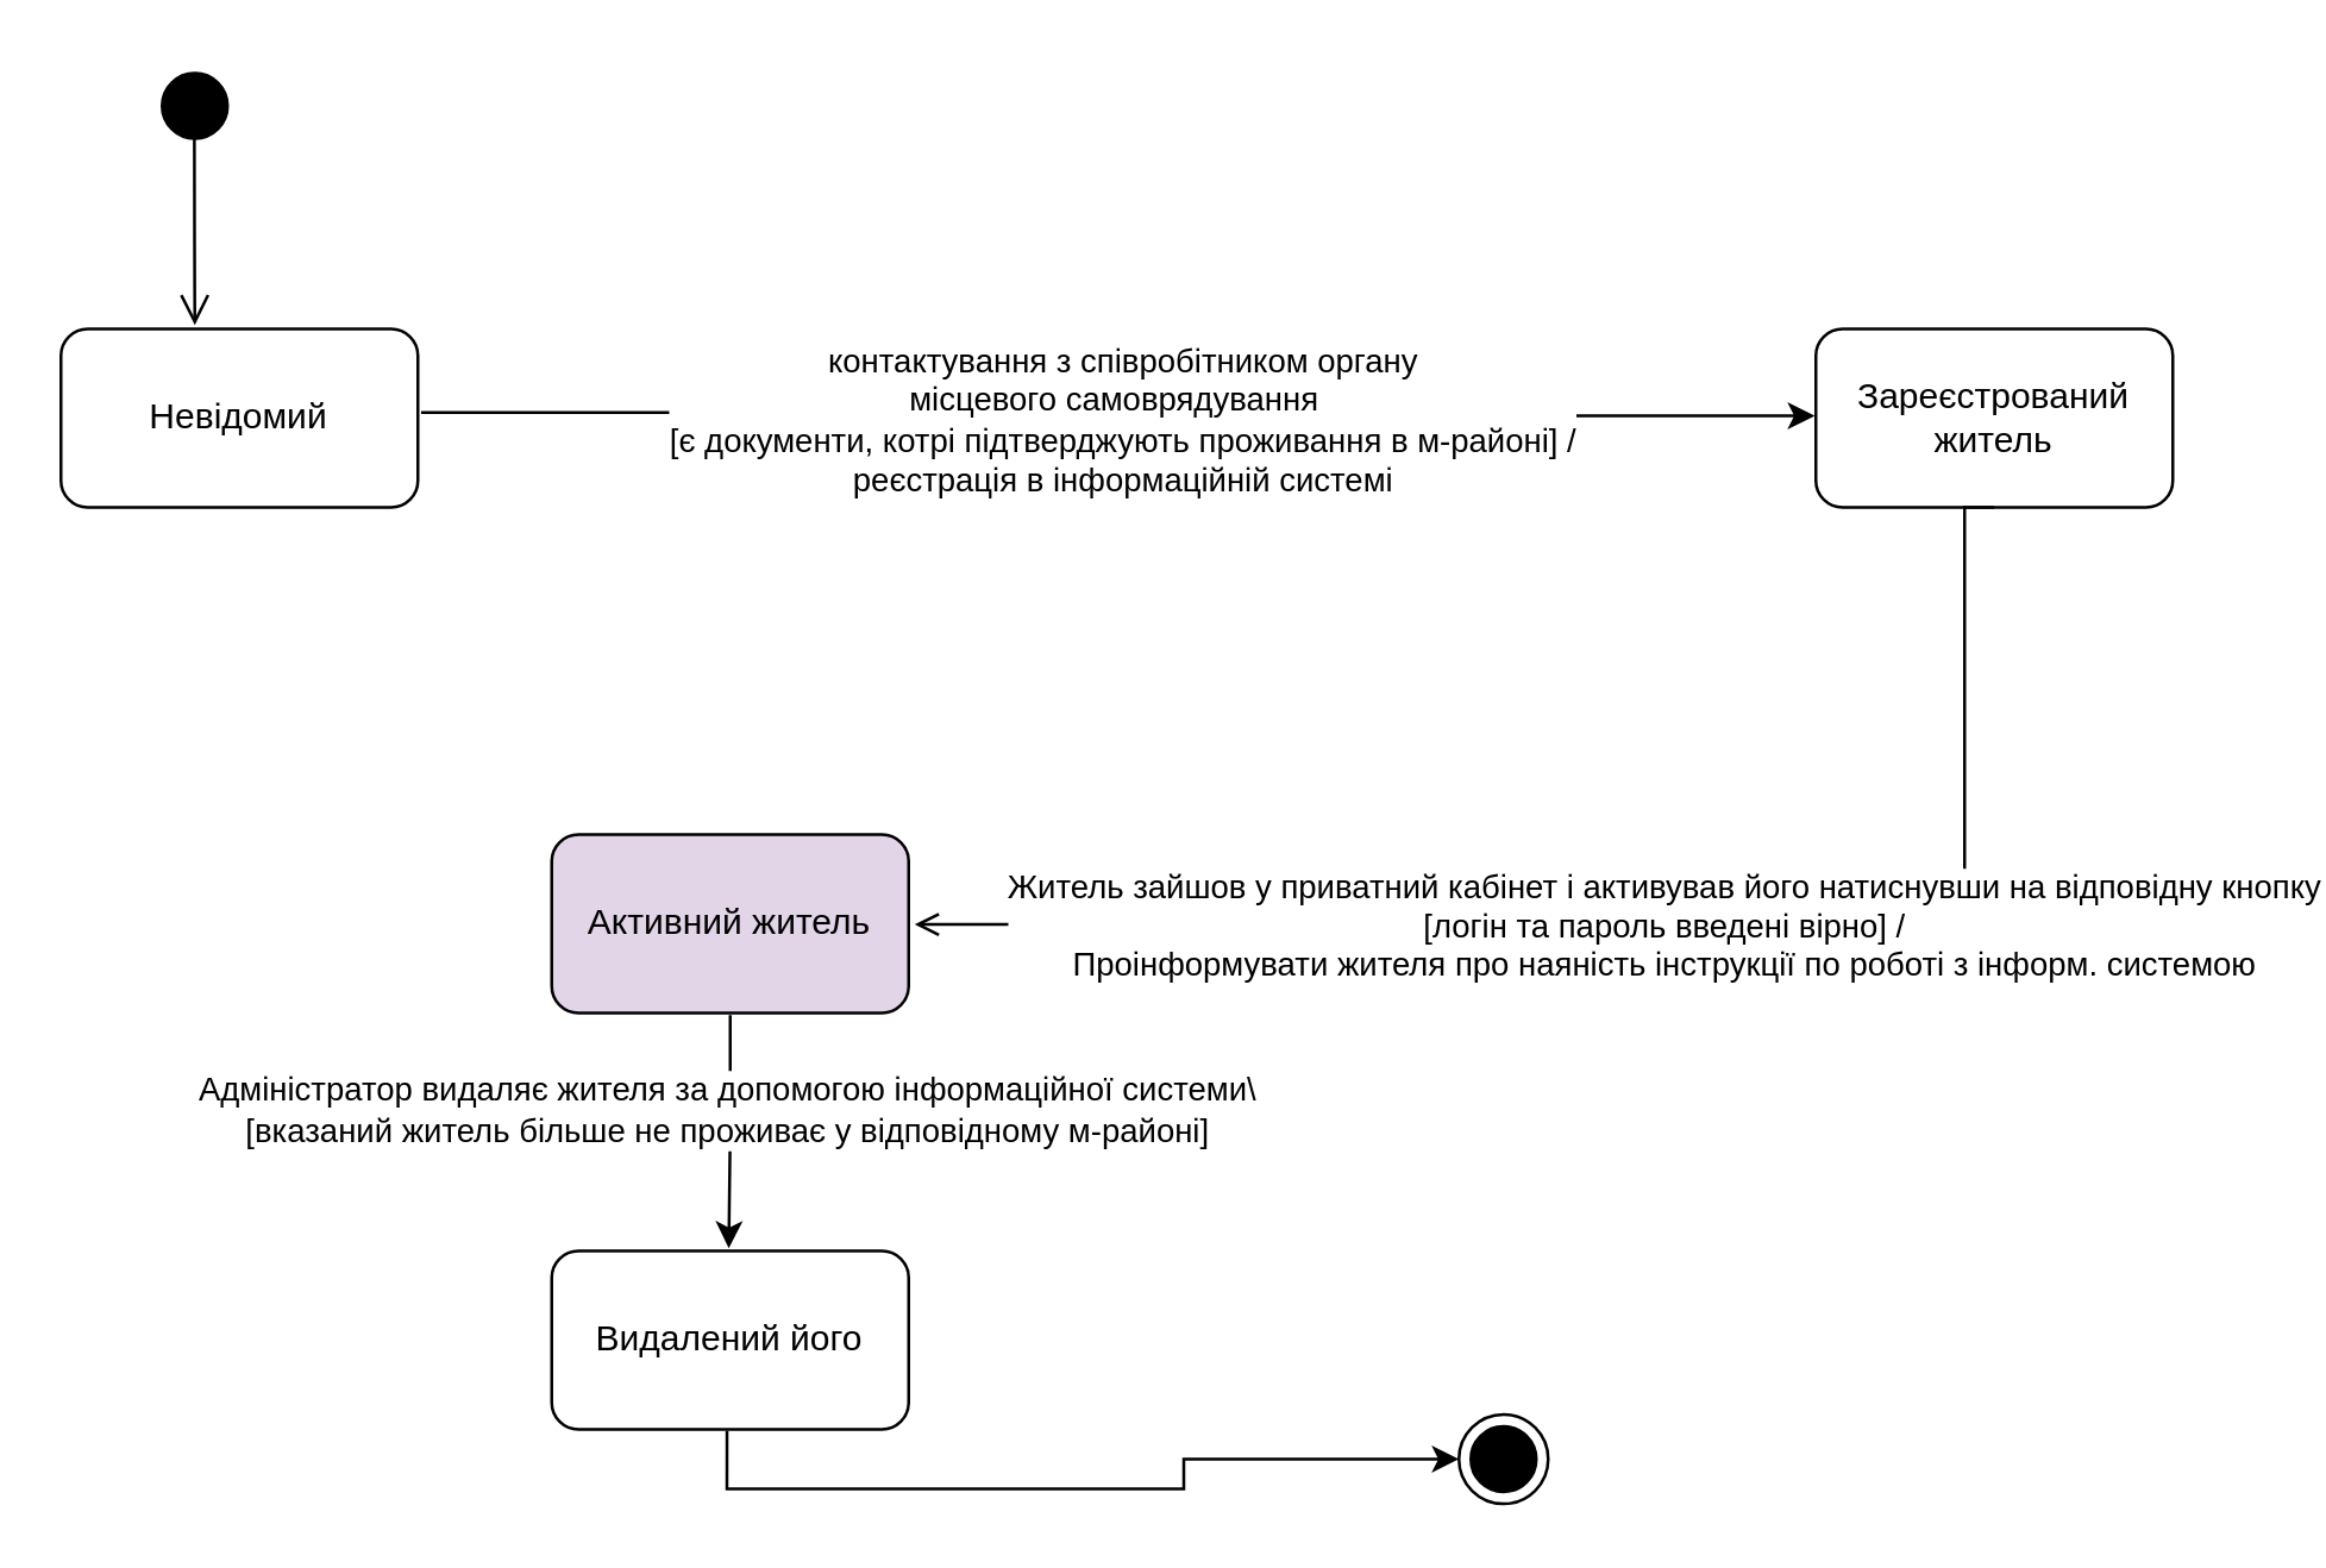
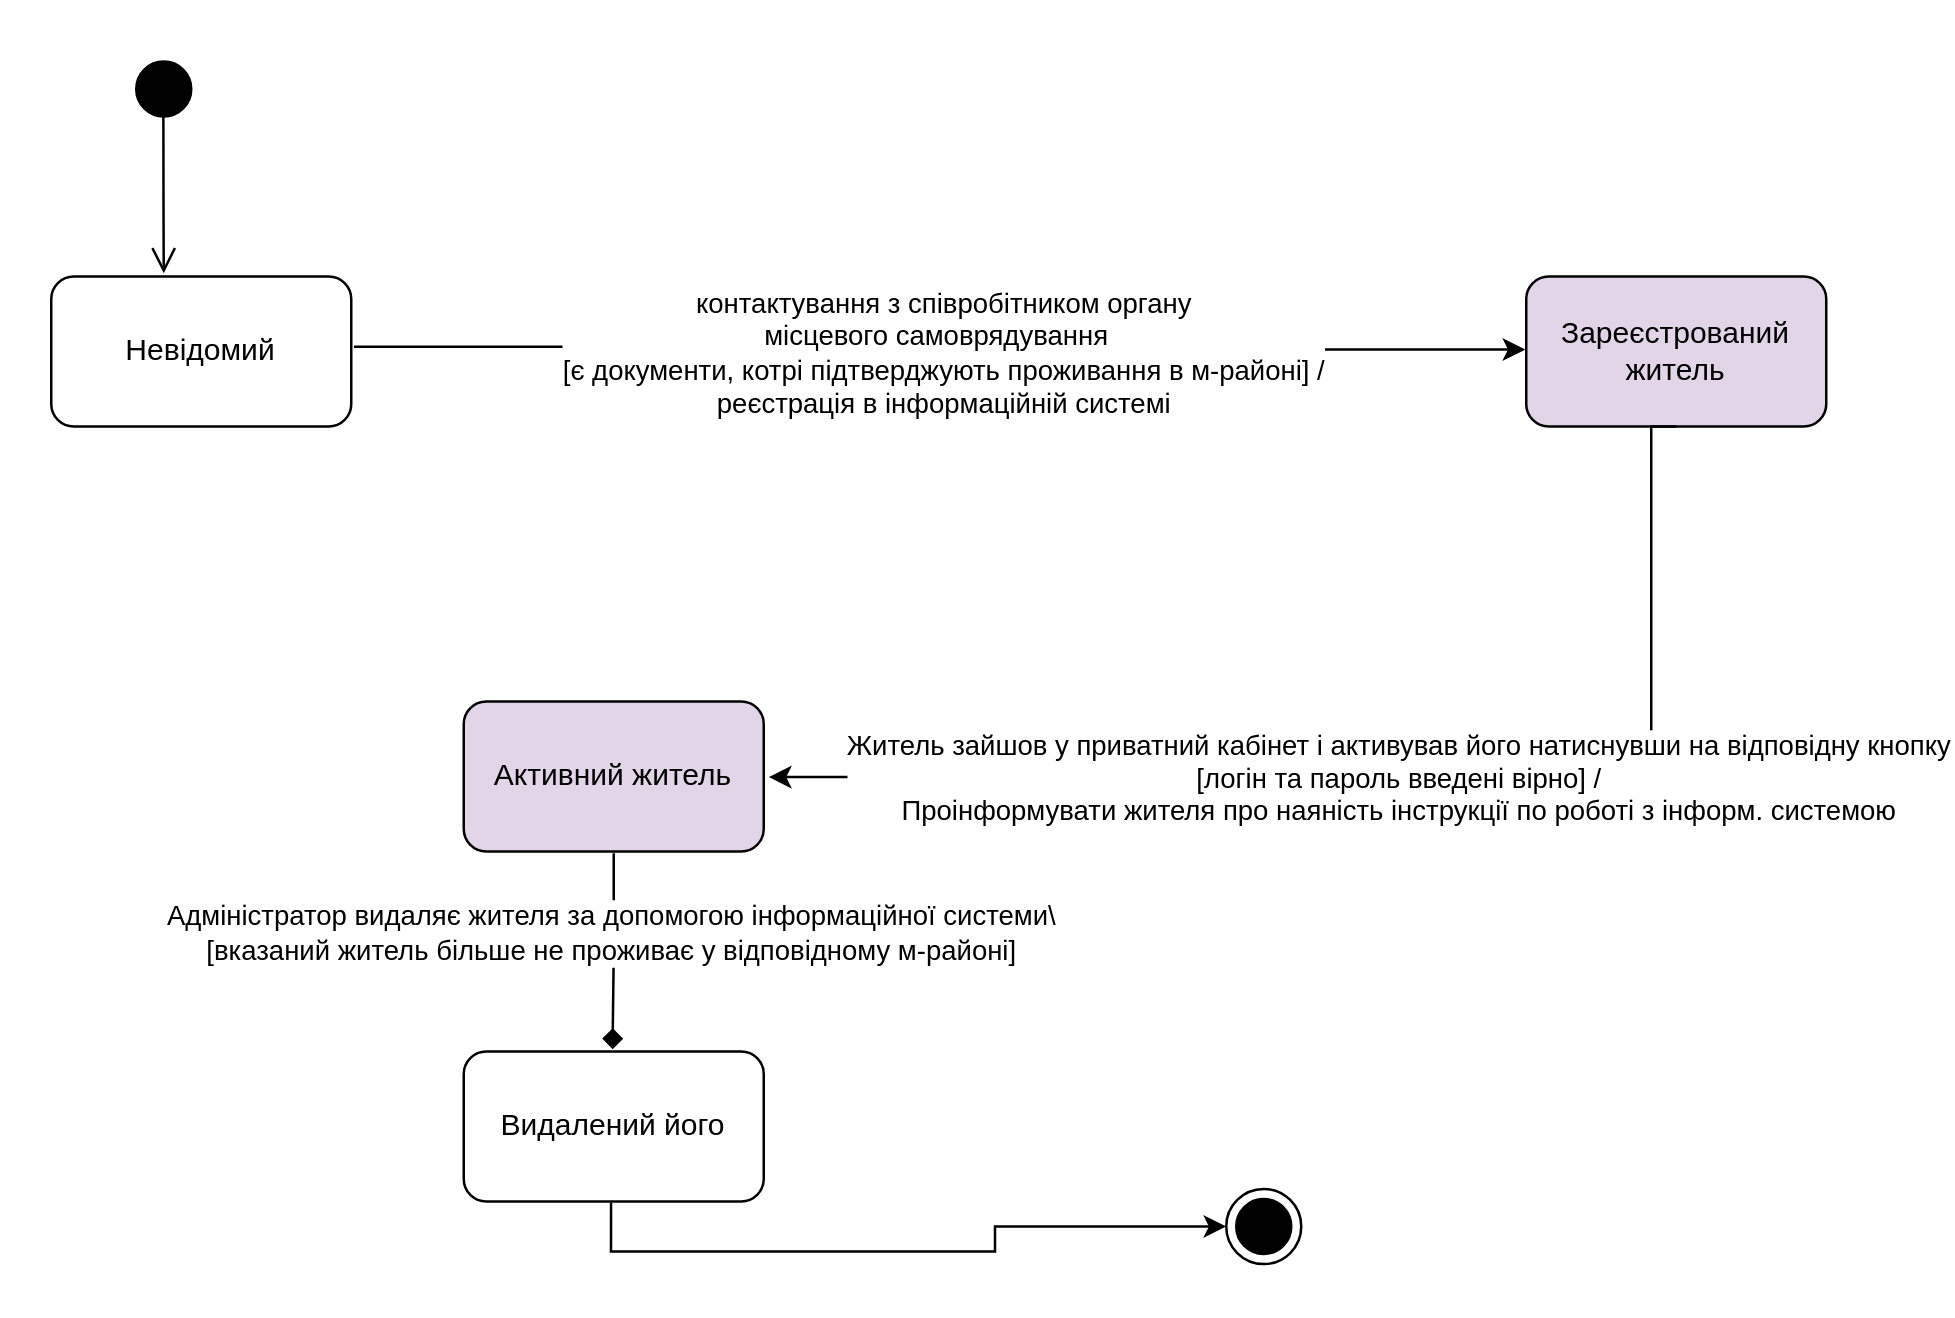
  <mxCell id="0" />
  <mxCell id="1" parent="0" />
  <mxCell id="2" style="edgeStyle=orthogonalEdgeStyle;rounded=0;orthogonalLoop=1;jettySize=auto;html=1;entryX=-0.003;entryY=0.487;entryDx=0;entryDy=0;entryPerimeter=0;exitX=1.009;exitY=0.468;exitDx=0;exitDy=0;exitPerimeter=0;" parent="1" source="4" target="5" edge="1"><mxGeometry relative="1" as="geometry" /></mxCell>
  <mxCell id="3" value="контактування з співробітником органу &lt;br&gt;місцевого самоврядування &amp;nbsp;&lt;br&gt;[є документи, котрі підтверджують проживання в м-районі] /&lt;br&gt;реєстрація в інформаційній системі" style="edgeLabel;html=1;align=center;verticalAlign=middle;resizable=0;points=[];" parent="2" vertex="1" connectable="0"><mxGeometry x="-0.592" y="-1" relative="1" as="geometry"><mxPoint x="139" y="1" as="offset" /></mxGeometry></mxCell>
  <mxCell id="4" value="Невідомий&lt;span style=&quot;color: rgba(0, 0, 0, 0); font-family: monospace; font-size: 0px; text-align: start;&quot;&gt;%3CmxGraphModel%3E%3Croot%3E%3CmxCell%20id%3D%220%22%2F%3E%3CmxCell%20id%3D%221%22%20parent%3D%220%22%2F%3E%3CmxCell%20id%3D%222%22%20style%3D%22edgeStyle%3DorthogonalEdgeStyle%3Brounded%3D0%3BorthogonalLoop%3D1%3BjettySize%3Dauto%3Bhtml%3D1%3BexitX%3D-0.013%3BexitY%3D0.433%3BexitDx%3D0%3BexitDy%3D0%3BentryX%3D0.992%3BentryY%3D0.533%3BentryDx%3D0%3BentryDy%3D0%3BentryPerimeter%3D0%3BfontFamily%3DHelvetica%3BfontSize%3D12%3BfontColor%3Drgb(0%2C%200%2C%200)%3BexitPerimeter%3D0%3B%22%20edge%3D%221%22%20parent%3D%221%22%3E%3CmxGeometry%20relative%3D%221%22%20as%3D%22geometry%22%3E%3CmxPoint%20x%3D%22388.83%22%20y%3D%22457.32%22%20as%3D%22sourcePoint%22%2F%3E%3CmxPoint%20x%3D%22339.04%22%20y%3D%22461.98%22%20as%3D%22targetPoint%22%2F%3E%3C%2FmxGeometry%3E%3C%2FmxCell%3E%3C%2Froot%3E%3C%2FmxGraphModel%3E&lt;/span&gt;" style="rounded=1;whiteSpace=wrap;html=1;" parent="1" vertex="1"><mxGeometry x="20" y="110" width="120" height="60" as="geometry" /></mxCell>
- <mxCell id="5" value="Зареєстрований житель" style="rounded=1;whiteSpace=wrap;html=1;" parent="1" vertex="1"><mxGeometry x="610" y="110" width="120" height="60" as="geometry" /></mxCell>
- <mxCell id="6" style="edgeStyle=orthogonalEdgeStyle;rounded=0;orthogonalLoop=1;jettySize=auto;html=1;entryX=1.017;entryY=0.504;entryDx=0;entryDy=0;entryPerimeter=0;strokeColor=#000000;exitX=0.5;exitY=1;exitDx=0;exitDy=0;endArrow=open;" parent="1" source="5" target="10" edge="1"><mxGeometry relative="1" as="geometry"><mxPoint x="710" y="310" as="sourcePoint" /><Array as="points"><mxPoint x="660" y="170" /><mxPoint x="660" y="310" /></Array></mxGeometry></mxCell>
+ <mxCell id="5" value="Зареєстрований житель" style="rounded=1;whiteSpace=wrap;html=1;fillColor=#e1d5e7;" parent="1" vertex="1"><mxGeometry x="610" y="110" width="120" height="60" as="geometry" /></mxCell>
+ <mxCell id="6" style="edgeStyle=orthogonalEdgeStyle;rounded=0;orthogonalLoop=1;jettySize=auto;html=1;entryX=1.017;entryY=0.504;entryDx=0;entryDy=0;entryPerimeter=0;strokeColor=#000000;exitX=0.5;exitY=1;exitDx=0;exitDy=0;" parent="1" source="5" target="10" edge="1"><mxGeometry relative="1" as="geometry"><mxPoint x="710" y="310" as="sourcePoint" /><Array as="points"><mxPoint x="660" y="170" /><mxPoint x="660" y="310" /></Array></mxGeometry></mxCell>
  <mxCell id="7" value="Житель зайшов у приватний кабінет і активував його натиснувши на відповідну кнопку&lt;br&gt;[логін та пароль введені вірно] /&lt;br&gt;Проінформувати жителя про наяність інструкції по роботі з інформ. системою" style="edgeLabel;html=1;align=center;verticalAlign=middle;resizable=0;points=[];" parent="6" vertex="1" connectable="0"><mxGeometry x="0.214" y="-1" relative="1" as="geometry"><mxPoint x="53" y="1" as="offset" /></mxGeometry></mxCell>
- <mxCell id="8" style="edgeStyle=orthogonalEdgeStyle;rounded=0;orthogonalLoop=1;jettySize=auto;html=1;entryX=0.496;entryY=-0.015;entryDx=0;entryDy=0;entryPerimeter=0;strokeColor=#000000;exitX=0.5;exitY=1.011;exitDx=0;exitDy=0;exitPerimeter=0;" parent="1" source="10" target="12" edge="1"><mxGeometry relative="1" as="geometry"><Array as="points" /></mxGeometry></mxCell>
+ <mxCell id="8" style="edgeStyle=orthogonalEdgeStyle;rounded=0;orthogonalLoop=1;jettySize=auto;html=1;entryX=0.496;entryY=-0.015;entryDx=0;entryDy=0;entryPerimeter=0;strokeColor=#000000;exitX=0.5;exitY=1.011;exitDx=0;exitDy=0;exitPerimeter=0;endArrow=diamond;" parent="1" source="10" target="12" edge="1"><mxGeometry relative="1" as="geometry"><Array as="points" /></mxGeometry></mxCell>
  <mxCell id="9" value="Адміністратор видаляє жителя за допомогою інформаційної системи\&lt;br&gt;[вказаний житель більше не проживає у відповідному м-районі]" style="edgeLabel;html=1;align=center;verticalAlign=middle;resizable=0;points=[];" parent="8" vertex="1" connectable="0"><mxGeometry x="-0.185" y="-2" relative="1" as="geometry"><mxPoint as="offset" /></mxGeometry></mxCell>
  <mxCell id="10" value="Активний житель" style="rounded=1;whiteSpace=wrap;html=1;fillColor=#e1d5e7;" parent="1" vertex="1"><mxGeometry x="185" y="280" width="120" height="60" as="geometry" /></mxCell>
  <mxCell id="11" style="edgeStyle=orthogonalEdgeStyle;rounded=0;orthogonalLoop=1;jettySize=auto;html=1;exitX=0.491;exitY=1.009;exitDx=0;exitDy=0;exitPerimeter=0;" parent="1" source="12" target="13" edge="1"><mxGeometry relative="1" as="geometry" /></mxCell>
  <mxCell id="12" value="Видалений його" style="rounded=1;whiteSpace=wrap;html=1;" parent="1" vertex="1"><mxGeometry x="185" y="420" width="120" height="60" as="geometry" /></mxCell>
  <mxCell id="13" value="" style="ellipse;html=1;shape=endState;fillColor=#000000;strokeColor=#000000;" parent="1" vertex="1"><mxGeometry x="490" y="475" width="30" height="30" as="geometry" /></mxCell>
  <mxCell id="14" value="" style="ellipse;html=1;shape=startState;fillColor=#000000;strokeColor=#000000;" parent="1" vertex="1"><mxGeometry x="50" width="30" height="30" as="geometry" y="20" /></mxCell>
  <mxCell id="15" value="" style="edgeStyle=orthogonalEdgeStyle;html=1;verticalAlign=bottom;endArrow=open;endSize=8;strokeColor=#000000;rounded=0;exitX=0.495;exitY=0.864;exitDx=0;exitDy=0;exitPerimeter=0;entryX=0.375;entryY=-0.021;entryDx=0;entryDy=0;entryPerimeter=0;" parent="1" source="14" target="4" edge="1"><mxGeometry relative="1" as="geometry"><mxPoint x="245" y="100" as="targetPoint" /></mxGeometry></mxCell>
